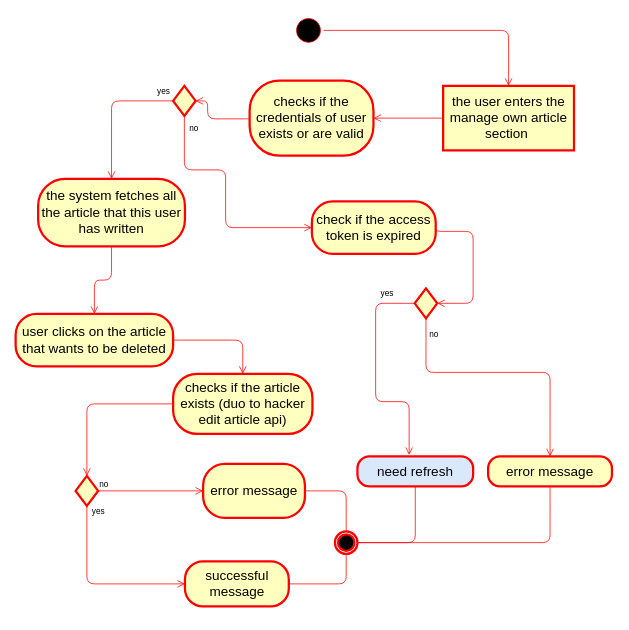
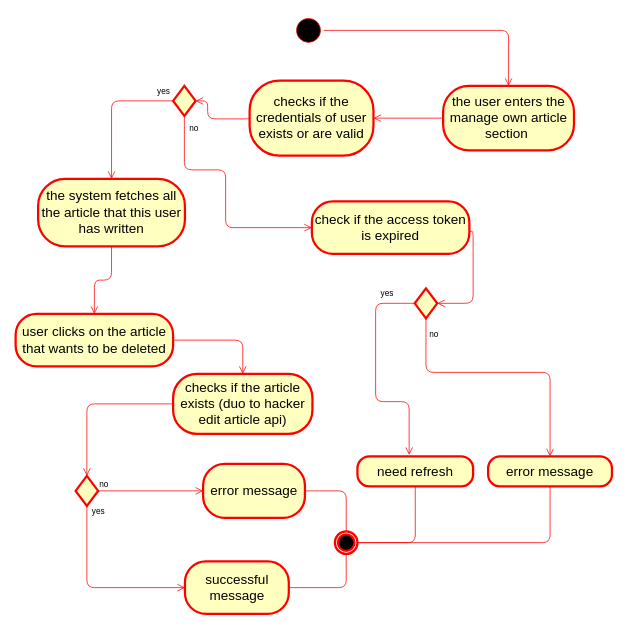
  <mxCell id="0" />
  <mxCell id="1" parent="0" />
  <mxCell id="2" value="" style="ellipse;html=1;shape=startState;fillColor=#000000;strokeColor=#ff0000;" parent="1" vertex="1"><mxGeometry x="390.5" y="20" width="40" height="40" as="geometry" /></mxCell>
  <mxCell id="3" value="" style="edgeStyle=orthogonalEdgeStyle;html=1;verticalAlign=bottom;endArrow=open;endSize=8;strokeColor=#ff0000;entryX=0.5;entryY=0;entryDx=0;entryDy=0;" parent="1" source="2" target="4" edge="1"><mxGeometry relative="1" as="geometry"><mxPoint x="410.5" y="122" as="targetPoint" /><mxPoint x="410.5" y="52" as="sourcePoint" /></mxGeometry></mxCell>
- <mxCell id="4" value="&lt;span style=&quot;font-size: 18px;&quot;&gt;the user enters the manage own article section&amp;nbsp;&lt;/span&gt;" style="whiteSpace=wrap;html=1;arcSize=40;fontColor=#000000;fillColor=#ffffc0;strokeColor=#ff0000;strokeWidth=3;rounded=0;" parent="1" vertex="1"><mxGeometry x="590" y="114" width="174.5" height="86" as="geometry" /></mxCell>
+ <mxCell id="4" value="&lt;span style=&quot;font-size: 18px;&quot;&gt;the user enters the manage own article section&amp;nbsp;&lt;/span&gt;" style="rounded=1;whiteSpace=wrap;html=1;arcSize=40;fontColor=#000000;fillColor=#ffffc0;strokeColor=#ff0000;strokeWidth=3;" parent="1" vertex="1"><mxGeometry x="590" y="114" width="174.5" height="86" as="geometry" /></mxCell>
  <mxCell id="5" value="" style="edgeStyle=orthogonalEdgeStyle;html=1;verticalAlign=bottom;endArrow=open;endSize=8;strokeColor=#ff0000;entryX=1;entryY=0.5;entryDx=0;entryDy=0;" parent="1" source="4" target="20" edge="1"><mxGeometry relative="1" as="geometry"><mxPoint x="249.5" y="152" as="targetPoint" /><Array as="points" /></mxGeometry></mxCell>
  <mxCell id="6" value="user clicks on the article that wants to be deleted" style="rounded=1;whiteSpace=wrap;html=1;arcSize=40;fontColor=#000000;fillColor=#ffffc0;strokeColor=#ff0000;strokeWidth=3;fontSize=18;" parent="1" vertex="1"><mxGeometry x="20" y="418" width="210" height="70" as="geometry" /></mxCell>
  <mxCell id="7" value="" style="edgeStyle=orthogonalEdgeStyle;html=1;verticalAlign=bottom;endArrow=open;endSize=8;strokeColor=#ff0000;fontSize=18;startArrow=none;exitX=0;exitY=0.5;exitDx=0;exitDy=0;entryX=0.5;entryY=0;entryDx=0;entryDy=0;" parent="1" source="18" target="12" edge="1"><mxGeometry relative="1" as="geometry"><mxPoint x="194.306" y="628" as="targetPoint" /><mxPoint x="150.75" y="618" as="sourcePoint" /></mxGeometry></mxCell>
  <mxCell id="8" value="error message" style="rounded=1;whiteSpace=wrap;html=1;arcSize=40;fontColor=#000000;fillColor=#ffffc0;strokeColor=#ff0000;strokeWidth=3;fontSize=18;" parent="1" vertex="1"><mxGeometry x="270" y="618" width="135.75" height="72" as="geometry" /></mxCell>
- <mxCell id="9" value="successful message" style="rounded=1;whiteSpace=wrap;html=1;arcSize=40;fontColor=#000000;fillColor=#ffffc0;strokeColor=#ff0000;strokeWidth=3;fontFamily=Helvetica;fontSize=18;align=center;" parent="1" vertex="1"><mxGeometry x="245.75" y="748" width="138.5" height="60" as="geometry" /></mxCell>
+ <mxCell id="9" value="successful message" style="rounded=1;whiteSpace=wrap;html=1;arcSize=40;fontColor=#000000;fillColor=#ffffc0;strokeColor=#ff0000;strokeWidth=3;fontFamily=Helvetica;fontSize=18;align=center;" parent="1" vertex="1"><mxGeometry x="245.75" y="748" width="138.5" height="70" as="geometry" /></mxCell>
  <mxCell id="10" value="" style="edgeStyle=orthogonalEdgeStyle;html=1;verticalAlign=bottom;endArrow=none;endSize=8;strokeColor=#ff0000;labelBackgroundColor=none;fontFamily=Helvetica;fontSize=18;fontColor=#FFFFFF;exitX=1;exitY=0.5;exitDx=0;exitDy=0;" parent="1" source="9" target="11" edge="1"><mxGeometry relative="1" as="geometry"><mxPoint x="563.75" y="798" as="targetPoint" /><mxPoint x="685.75" y="784" as="sourcePoint" /></mxGeometry></mxCell>
  <mxCell id="11" value="" style="ellipse;html=1;shape=endState;fillColor=#000000;strokeColor=#ff0000;strokeWidth=3;fontFamily=Helvetica;fontSize=8;fontColor=#FFFFFF;" parent="1" vertex="1"><mxGeometry x="445.75" y="708" width="30" height="30" as="geometry" /></mxCell>
  <mxCell id="12" value="" style="rhombus;whiteSpace=wrap;html=1;fillColor=#ffffc0;strokeColor=#ff0000;strokeWidth=3;fontSize=18;" parent="1" vertex="1"><mxGeometry x="100" y="634" width="30" height="40" as="geometry" /></mxCell>
  <mxCell id="13" value="no" style="edgeStyle=orthogonalEdgeStyle;html=1;align=left;verticalAlign=bottom;endArrow=open;endSize=8;strokeColor=#ff0000;exitX=1;exitY=0.5;exitDx=0;exitDy=0;entryX=0;entryY=0.5;entryDx=0;entryDy=0;labelBackgroundColor=none;" parent="1" source="12" target="8" edge="1"><mxGeometry x="-1" relative="1" as="geometry"><mxPoint x="307.25" y="653.62" as="targetPoint" /><mxPoint x="207.25" y="653.62" as="sourcePoint" /></mxGeometry></mxCell>
  <mxCell id="14" value="yes" style="edgeStyle=orthogonalEdgeStyle;html=1;align=left;verticalAlign=top;endArrow=open;endSize=8;strokeColor=#ff0000;exitX=0.5;exitY=1;exitDx=0;exitDy=0;entryX=0;entryY=0.5;entryDx=0;entryDy=0;labelBackgroundColor=none;" parent="1" source="12" target="9" edge="1"><mxGeometry x="-1" y="8" relative="1" as="geometry"><mxPoint x="190.37" y="750" as="targetPoint" /><mxPoint x="190.37" y="690" as="sourcePoint" /><mxPoint x="-3" y="-6" as="offset" /></mxGeometry></mxCell>
  <mxCell id="15" value="" style="edgeStyle=orthogonalEdgeStyle;html=1;verticalAlign=bottom;endArrow=none;endSize=8;strokeColor=#ff0000;labelBackgroundColor=none;fontFamily=Helvetica;fontSize=18;fontColor=#FFFFFF;exitX=1;exitY=0.5;exitDx=0;exitDy=0;entryX=0.5;entryY=0;entryDx=0;entryDy=0;" parent="1" source="8" target="11" edge="1"><mxGeometry relative="1" as="geometry"><mxPoint x="633.25" y="618" as="targetPoint" /><mxPoint x="578.25" y="682" as="sourcePoint" /></mxGeometry></mxCell>
  <mxCell id="16" value="the system fetches all the article that this user has written" style="rounded=1;whiteSpace=wrap;html=1;arcSize=40;fontColor=#000000;fillColor=#ffffc0;strokeColor=#ff0000;strokeWidth=3;fontSize=18;" parent="1" vertex="1"><mxGeometry x="50" y="238" width="195.75" height="90" as="geometry" /></mxCell>
  <mxCell id="17" value="" style="edgeStyle=orthogonalEdgeStyle;html=1;verticalAlign=bottom;endArrow=open;endSize=8;strokeColor=#ff0000;fontSize=18;startArrow=none;exitX=0.5;exitY=1;exitDx=0;exitDy=0;entryX=0.5;entryY=0;entryDx=0;entryDy=0;" parent="1" source="16" target="6" edge="1"><mxGeometry relative="1" as="geometry"><mxPoint x="220" y="278" as="targetPoint" /><mxPoint x="220" y="158" as="sourcePoint" /></mxGeometry></mxCell>
  <mxCell id="18" value="checks if the article exists (duo to hacker edit article api)" style="rounded=1;whiteSpace=wrap;html=1;arcSize=40;fontColor=#000000;fillColor=#ffffc0;strokeColor=#ff0000;strokeWidth=3;fontSize=18;" parent="1" vertex="1"><mxGeometry x="230" y="498" width="185.75" height="80" as="geometry" /></mxCell>
  <mxCell id="19" value="" style="edgeStyle=orthogonalEdgeStyle;html=1;verticalAlign=bottom;endArrow=open;endSize=8;strokeColor=#ff0000;fontSize=18;startArrow=none;exitX=1;exitY=0.5;exitDx=0;exitDy=0;entryX=0.5;entryY=0;entryDx=0;entryDy=0;" parent="1" source="6" target="18" edge="1"><mxGeometry relative="1" as="geometry"><mxPoint x="270" y="481" as="targetPoint" /><mxPoint x="302.875" y="405" as="sourcePoint" /></mxGeometry></mxCell>
  <mxCell id="20" value="checks if the credentials of user exists or are valid" style="rounded=1;whiteSpace=wrap;html=1;arcSize=40;fontColor=#000000;fillColor=#ffffc0;strokeColor=#ff0000;strokeWidth=3;fontSize=18;" parent="1" vertex="1"><mxGeometry x="332" y="107" width="165.13" height="100" as="geometry" /></mxCell>
  <mxCell id="21" value="" style="rhombus;whiteSpace=wrap;html=1;fillColor=#ffffc0;strokeColor=#ff0000;strokeWidth=3;fontSize=18;" vertex="1" parent="1"><mxGeometry x="230" y="114" width="30" height="40" as="geometry" /></mxCell>
  <mxCell id="22" value="no" style="edgeStyle=orthogonalEdgeStyle;html=1;align=left;verticalAlign=bottom;endArrow=open;endSize=8;strokeColor=#ff0000;exitX=0.5;exitY=1;exitDx=0;exitDy=0;labelBackgroundColor=none;entryX=0;entryY=0.5;entryDx=0;entryDy=0;" edge="1" parent="1" source="21" target="25"><mxGeometry x="-0.84" y="5" relative="1" as="geometry"><mxPoint x="400" y="298" as="targetPoint" /><mxPoint x="601.75" y="397.62" as="sourcePoint" /><Array as="points"><mxPoint x="245" y="226" /><mxPoint x="300" y="226" /><mxPoint x="300" y="303" /></Array><mxPoint as="offset" /></mxGeometry></mxCell>
  <mxCell id="23" value="yes" style="edgeStyle=orthogonalEdgeStyle;html=1;align=left;verticalAlign=top;endArrow=open;endSize=8;strokeColor=#ff0000;exitX=0;exitY=0.5;exitDx=0;exitDy=0;entryX=0.5;entryY=0;entryDx=0;entryDy=0;labelBackgroundColor=none;" edge="1" parent="1" source="21" target="16"><mxGeometry x="-0.766" y="-26" relative="1" as="geometry"><mxPoint x="640.25" y="527" as="targetPoint" /><mxPoint x="584.87" y="434" as="sourcePoint" /><mxPoint x="-1" as="offset" /></mxGeometry></mxCell>
  <mxCell id="24" value="" style="edgeStyle=orthogonalEdgeStyle;html=1;verticalAlign=bottom;endArrow=open;endSize=8;strokeColor=#ff0000;entryX=1;entryY=0.5;entryDx=0;entryDy=0;exitX=0;exitY=0.5;exitDx=0;exitDy=0;" edge="1" parent="1" source="20" target="21"><mxGeometry relative="1" as="geometry"><mxPoint x="352.51" y="140.95" as="targetPoint" /><Array as="points"><mxPoint x="332" y="158" /><mxPoint x="276" y="158" /></Array><mxPoint x="510" y="128" as="sourcePoint" /></mxGeometry></mxCell>
- <mxCell id="25" value="check if the access token is expired" style="rounded=1;whiteSpace=wrap;html=1;arcSize=40;fontColor=#000000;fillColor=#ffffc0;strokeColor=#ff0000;strokeWidth=3;fontSize=18;" vertex="1" parent="1"><mxGeometry x="415" y="268" width="165.13" height="70" as="geometry" /></mxCell>
+ <mxCell id="25" value="check if the access token is expired" style="rounded=1;whiteSpace=wrap;html=1;arcSize=40;fontColor=#000000;fillColor=#ffffc0;strokeColor=#ff0000;strokeWidth=3;fontSize=18;" vertex="1" parent="1"><mxGeometry x="415" y="268" width="210" height="70" as="geometry" /></mxCell>
  <mxCell id="26" value="" style="rhombus;whiteSpace=wrap;html=1;fillColor=#ffffc0;strokeColor=#ff0000;strokeWidth=3;fontSize=18;" vertex="1" parent="1"><mxGeometry x="552.13" y="383.93" width="30" height="40" as="geometry" /></mxCell>
  <mxCell id="27" value="no" style="edgeStyle=orthogonalEdgeStyle;html=1;align=left;verticalAlign=bottom;endArrow=open;endSize=8;strokeColor=#ff0000;exitX=0.5;exitY=1;exitDx=0;exitDy=0;labelBackgroundColor=none;entryX=0.5;entryY=0;entryDx=0;entryDy=0;" edge="1" parent="1" source="26" target="30"><mxGeometry x="-0.83" y="3" relative="1" as="geometry"><mxPoint x="737.13" y="577.93" as="targetPoint" /><mxPoint x="923.88" y="667.55" as="sourcePoint" /><Array as="points"><mxPoint x="567" y="496" /><mxPoint x="733" y="496" /></Array><mxPoint as="offset" /></mxGeometry></mxCell>
  <mxCell id="28" value="yes" style="edgeStyle=orthogonalEdgeStyle;html=1;align=left;verticalAlign=top;endArrow=open;endSize=8;strokeColor=#ff0000;exitX=0;exitY=0.5;exitDx=0;exitDy=0;labelBackgroundColor=none;entryX=0.447;entryY=-0.047;entryDx=0;entryDy=0;entryPerimeter=0;" edge="1" parent="1" source="26" target="32"><mxGeometry x="-0.689" y="-26" relative="1" as="geometry"><mxPoint x="470" y="458" as="targetPoint" /><mxPoint x="907" y="703.93" as="sourcePoint" /><mxPoint as="offset" /><Array as="points"><mxPoint x="500" y="404" /><mxPoint x="500" y="535" /><mxPoint x="545" y="535" /></Array></mxGeometry></mxCell>
  <mxCell id="29" value="" style="edgeStyle=orthogonalEdgeStyle;html=1;verticalAlign=bottom;endArrow=open;endSize=8;strokeColor=#ff0000;entryX=1;entryY=0.5;entryDx=0;entryDy=0;exitX=1;exitY=0.5;exitDx=0;exitDy=0;" edge="1" parent="1" target="26" source="25"><mxGeometry relative="1" as="geometry"><mxPoint x="674.64" y="410.88" as="targetPoint" /><Array as="points"><mxPoint x="630" y="308" /><mxPoint x="630" y="404" /></Array><mxPoint x="654.13" y="426.93" as="sourcePoint" /></mxGeometry></mxCell>
  <mxCell id="30" value="error message" style="rounded=1;whiteSpace=wrap;html=1;arcSize=40;fontColor=#000000;fillColor=#ffffc0;strokeColor=#ff0000;strokeWidth=3;fontSize=18;" vertex="1" parent="1"><mxGeometry x="650" y="608" width="165.13" height="40" as="geometry" /></mxCell>
  <mxCell id="31" value="" style="edgeStyle=orthogonalEdgeStyle;html=1;verticalAlign=bottom;endArrow=none;endSize=8;strokeColor=#ff0000;labelBackgroundColor=none;fontFamily=Helvetica;fontSize=18;fontColor=#FFFFFF;exitX=0.5;exitY=1;exitDx=0;exitDy=0;entryX=1;entryY=0.5;entryDx=0;entryDy=0;" edge="1" parent="1" source="30" target="11"><mxGeometry relative="1" as="geometry"><mxPoint x="605" y="738" as="targetPoint" /><mxPoint x="550" y="684" as="sourcePoint" /></mxGeometry></mxCell>
- <mxCell id="32" value="need refresh" style="rounded=1;whiteSpace=wrap;html=1;arcSize=40;fontColor=#000000;fillColor=#dae8fc;strokeColor=#ff0000;strokeWidth=3;fontSize=18;" vertex="1" parent="1"><mxGeometry x="475.75" y="608" width="154.25" height="40" as="geometry" /></mxCell>
+ <mxCell id="32" value="need refresh" style="rounded=1;whiteSpace=wrap;html=1;arcSize=40;fontColor=#000000;fillColor=#ffffc0;strokeColor=#ff0000;strokeWidth=3;fontSize=18;" vertex="1" parent="1"><mxGeometry x="475.75" y="608" width="154.25" height="40" as="geometry" /></mxCell>
  <mxCell id="33" value="" style="edgeStyle=orthogonalEdgeStyle;html=1;verticalAlign=bottom;endArrow=none;endSize=8;strokeColor=#ff0000;labelBackgroundColor=none;fontFamily=Helvetica;fontSize=18;fontColor=#FFFFFF;exitX=0.5;exitY=1;exitDx=0;exitDy=0;entryX=1;entryY=0.5;entryDx=0;entryDy=0;" edge="1" parent="1" source="32" target="11"><mxGeometry relative="1" as="geometry"><mxPoint x="485.75" y="733" as="targetPoint" /><mxPoint x="742.565" y="658" as="sourcePoint" /></mxGeometry></mxCell>
